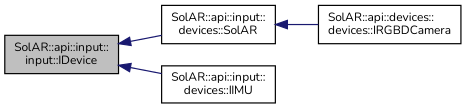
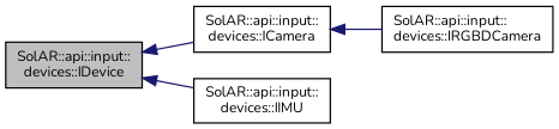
  digraph {
    fontname=Nunito
    rankdir=LR
    node [color=black fillcolor=white fontname=Nunito fontsize=10 shape=record style=filled]
    edge [color=midnightblue dir=back fontname=Nunito fontsize=10 labelfontname=Helvetica labelfontsize=10 style=solid]
-   n1 [fillcolor=grey75 fontcolor=black height=0.2 label="SolAR::api::input::\linput::IDevice" width=0.4]
-   n2 [height=0.2 label="SolAR::api::input::\ldevices::SolAR" width=0.4]
+   n1 [fillcolor=grey75 fontcolor=black height=0.2 label="SolAR::api::input::\ldevices::IDevice" width=0.4]
+   n2 [height=0.2 label="SolAR::api::input::\ldevices::ICamera" width=0.4]
    n3 [height=0.2 label="SolAR::api::input::\ldevices::IIMU" width=0.4]
-   n4 [height=0.2 label="SolAR::api::devices::\ldevices::IRGBDCamera" width=0.4]
+   n4 [height=0.2 label="SolAR::api::input::\ldevices::IRGBDCamera" width=0.4]
    n1 -> n2
    n1 -> n3
    n2 -> n4
  }
